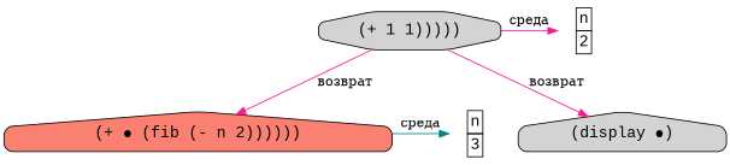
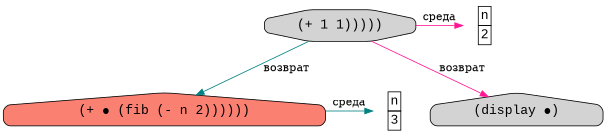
  digraph {
    fontname="Courier New"
    node [fontname="Courier New" fontsize=16 shape=none style="rounded,filled"]
    edge [color=deeppink]
    n1 [fillcolor=lightgrey label="(+ 1 1)))))\n" shape=octagon]
    n2 [label=<       <table border="0" cellborder="1" cellspacing="0">       <tr><td>n</td></tr>       <tr><td>2</td></tr>       </table>     > style=rounded]
    n3 [fillcolor=salmon label="(+ ● (fib (- n 2))))))\n" shape=house]
    n4 [label=<       <table border="0" cellborder="1" cellspacing="0">       <tr><td>n</td></tr>       <tr><td>3</td></tr>       </table>     > style=rounded]
    n5 [fillcolor=lightgrey label="(display ●)" shape=house]
    subgraph sub_1 {
      rank=same
      n1
      n2
    }
    subgraph sub_2 {
      rank=same
      n3
      n4
    }
    n1 -> n2 [label="среда"]
-   n1 -> n3 [label="возврат"]
+   n1 -> n3 [color=teal label="возврат"]
    n1 -> n5 [label="возврат"]
    n3 -> n4 [color=teal label="среда"]
  }
